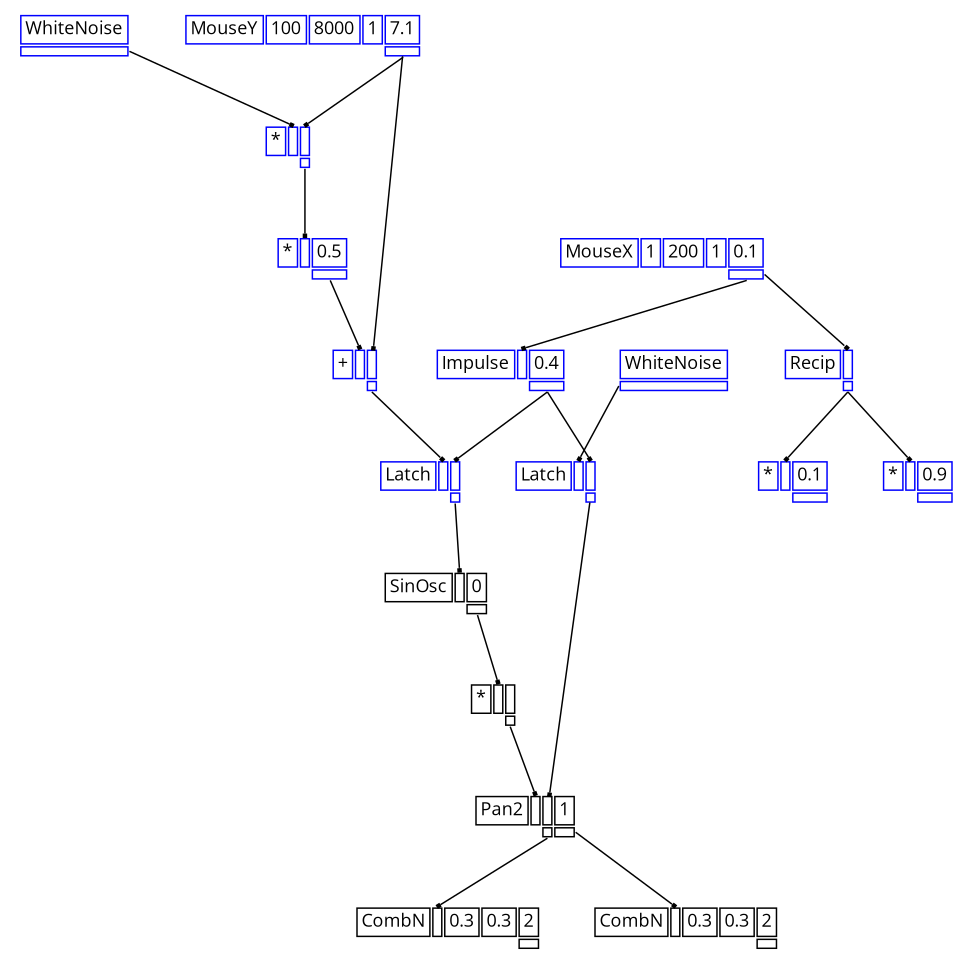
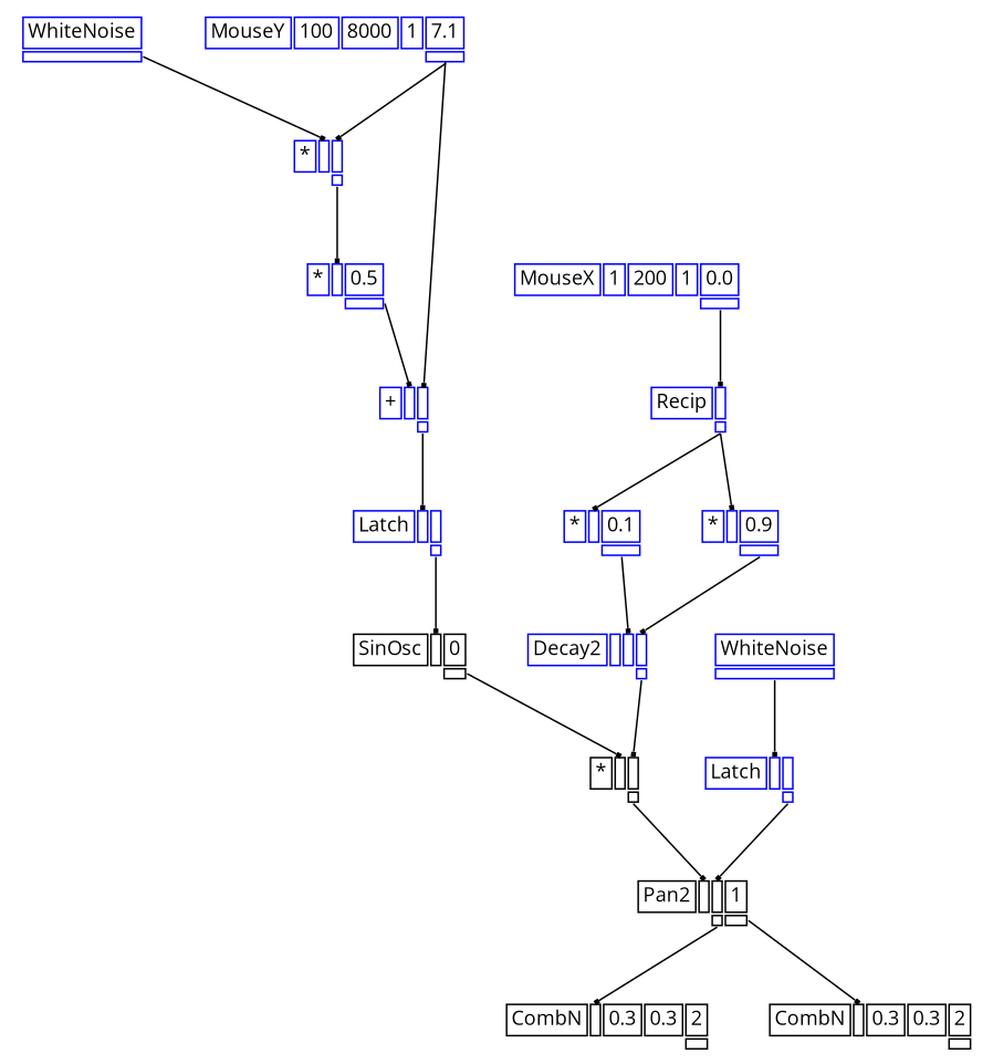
  digraph {
    fontname="Open Sans"
    splines=false
    node [color=blue fontname="Open Sans" fontsize=12 shape=plaintext]
    edge [arrowhead=box arrowsize=0.25 fontname="Open Sans" headport=i_0 tailport=o_0]
    n1 [label=<<TABLE BORDER="0" CELLBORDER="1"><TR><TD>WhiteNoise</TD></TR><TR><TD PORT="o_0" ID="u_0:o_0"></TD></TR></TABLE>>]
    n2 [label=<<TABLE BORDER="0" CELLBORDER="1"><TR><TD>*</TD><TD PORT="i_0" ID="u_6:i_0"></TD><TD PORT="i_1" ID="u_6:i_1"></TD></TR><TR><TD BORDER="0"></TD><TD BORDER="0"></TD><TD PORT="o_0" ID="u_6:o_0"></TD></TR></TABLE>>]
    n3 [label=<<TABLE BORDER="0" CELLBORDER="1"><TR><TD>*</TD><TD PORT="i_0" ID="u_8:i_0"></TD><TD ID="u_8:K_1">0.5</TD></TR><TR><TD BORDER="0"></TD><TD BORDER="0"></TD><TD PORT="o_0" ID="u_8:o_0"></TD></TR></TABLE>>]
    n4 [label=<<TABLE BORDER="0" CELLBORDER="1"><TR><TD>MouseY</TD><TD ID="u_5:K_0">100</TD><TD ID="u_5:K_1">8000</TD><TD ID="u_5:K_2">1</TD><TD ID="u_5:K_3">7.1</TD></TR><TR><TD BORDER="0"></TD><TD BORDER="0"></TD><TD BORDER="0"></TD><TD BORDER="0"></TD><TD PORT="o_0" ID="u_5:o_0"></TD></TR></TABLE>>]
    n5 [label=<<TABLE BORDER="0" CELLBORDER="1"><TR><TD>+</TD><TD PORT="i_0" ID="u_9:i_0"></TD><TD PORT="i_1" ID="u_9:i_1"></TD></TR><TR><TD BORDER="0"></TD><TD BORDER="0"></TD><TD PORT="o_0" ID="u_9:o_0"></TD></TR></TABLE>>]
    n6 [label=<<TABLE BORDER="0" CELLBORDER="1"><TR><TD>Latch</TD><TD PORT="i_0" ID="u_14:i_0"></TD><TD PORT="i_1" ID="u_14:i_1"></TD></TR><TR><TD BORDER="0"></TD><TD BORDER="0"></TD><TD PORT="o_0" ID="u_14:o_0"></TD></TR></TABLE>>]
    n7 [color=black label=<<TABLE BORDER="0" CELLBORDER="1"><TR><TD>SinOsc</TD><TD PORT="i_0" ID="u_16:i_0"></TD><TD ID="u_16:K_1">0</TD></TR><TR><TD BORDER="0"></TD><TD BORDER="0"></TD><TD PORT="o_0" ID="u_16:o_0"></TD></TR></TABLE>>]
-   n8 [label=<<TABLE BORDER="0" CELLBORDER="1"><TR><TD>MouseX</TD><TD ID="u_11:K_0">1</TD><TD ID="u_11:K_1">200</TD><TD ID="u_11:K_2">1</TD><TD ID="u_11:K_3">0.1</TD></TR><TR><TD BORDER="0"></TD><TD BORDER="0"></TD><TD BORDER="0"></TD><TD BORDER="0"></TD><TD PORT="o_0" ID="u_11:o_0"></TD></TR></TABLE>>]
-   n9 [label=<<TABLE BORDER="0" CELLBORDER="1"><TR><TD>Impulse</TD><TD PORT="i_0" ID="u_13:i_0"></TD><TD ID="u_13:K_1">0.4</TD></TR><TR><TD BORDER="0"></TD><TD BORDER="0"></TD><TD PORT="o_0" ID="u_13:o_0"></TD></TR></TABLE>>]
+   n8 [label=<<TABLE BORDER="0" CELLBORDER="1"><TR><TD>MouseX</TD><TD ID="u_11:K_0">1</TD><TD ID="u_11:K_1">200</TD><TD ID="u_11:K_2">1</TD><TD ID="u_11:K_3">0.0</TD></TR><TR><TD BORDER="0"></TD><TD BORDER="0"></TD><TD BORDER="0"></TD><TD BORDER="0"></TD><TD PORT="o_0" ID="u_11:o_0"></TD></TR></TABLE>>]
    n10 [label=<<TABLE BORDER="0" CELLBORDER="1"><TR><TD>Recip</TD><TD PORT="i_0" ID="u_17:i_0"></TD></TR><TR><TD BORDER="0"></TD><TD PORT="o_0" ID="u_17:o_0"></TD></TR></TABLE>>]
    n11 [label=<<TABLE BORDER="0" CELLBORDER="1"><TR><TD>Latch</TD><TD PORT="i_0" ID="u_24:i_0"></TD><TD PORT="i_1" ID="u_24:i_1"></TD></TR><TR><TD BORDER="0"></TD><TD BORDER="0"></TD><TD PORT="o_0" ID="u_24:o_0"></TD></TR></TABLE>>]
    n12 [label=<<TABLE BORDER="0" CELLBORDER="1"><TR><TD>*</TD><TD PORT="i_0" ID="u_18:i_0"></TD><TD ID="u_18:K_1">0.1</TD></TR><TR><TD BORDER="0"></TD><TD BORDER="0"></TD><TD PORT="o_0" ID="u_18:o_0"></TD></TR></TABLE>>]
    n13 [label=<<TABLE BORDER="0" CELLBORDER="1"><TR><TD>*</TD><TD PORT="i_0" ID="u_20:i_0"></TD><TD ID="u_20:K_1">0.9</TD></TR><TR><TD BORDER="0"></TD><TD BORDER="0"></TD><TD PORT="o_0" ID="u_20:o_0"></TD></TR></TABLE>>]
+   n14 [label=<<TABLE BORDER="0" CELLBORDER="1"><TR><TD>Decay2</TD><TD PORT="i_0" ID="u_21:i_0"></TD><TD PORT="i_1" ID="u_21:i_1"></TD><TD PORT="i_2" ID="u_21:i_2"></TD></TR><TR><TD BORDER="0"></TD><TD BORDER="0"></TD><TD BORDER="0"></TD><TD PORT="o_0" ID="u_21:o_0"></TD></TR></TABLE>>]
    n15 [color=black label=<<TABLE BORDER="0" CELLBORDER="1"><TR><TD>*</TD><TD PORT="i_0" ID="u_22:i_0"></TD><TD PORT="i_1" ID="u_22:i_1"></TD></TR><TR><TD BORDER="0"></TD><TD BORDER="0"></TD><TD PORT="o_0" ID="u_22:o_0"></TD></TR></TABLE>>]
    n16 [color=black label=<<TABLE BORDER="0" CELLBORDER="1"><TR><TD>Pan2</TD><TD PORT="i_0" ID="u_25:i_0"></TD><TD PORT="i_1" ID="u_25:i_1"></TD><TD ID="u_25:K_2">1</TD></TR><TR><TD BORDER="0"></TD><TD BORDER="0"></TD><TD PORT="o_0" ID="u_25:o_0"></TD><TD PORT="o_1" ID="u_25:o_1"></TD></TR></TABLE>>]
    n17 [color=black label=<<TABLE BORDER="0" CELLBORDER="1"><TR><TD>CombN</TD><TD PORT="i_0" ID="u_29:i_0"></TD><TD ID="u_29:K_1">0.3</TD><TD ID="u_29:K_2">0.3</TD><TD ID="u_29:K_3">2</TD></TR><TR><TD BORDER="0"></TD><TD BORDER="0"></TD><TD BORDER="0"></TD><TD BORDER="0"></TD><TD PORT="o_0" ID="u_29:o_0"></TD></TR></TABLE>>]
    n18 [color=black label=<<TABLE BORDER="0" CELLBORDER="1"><TR><TD>CombN</TD><TD PORT="i_0" ID="u_31:i_0"></TD><TD ID="u_31:K_1">0.3</TD><TD ID="u_31:K_2">0.3</TD><TD ID="u_31:K_3">2</TD></TR><TR><TD BORDER="0"></TD><TD BORDER="0"></TD><TD BORDER="0"></TD><TD BORDER="0"></TD><TD PORT="o_0" ID="u_31:o_0"></TD></TR></TABLE>>]
    n19 [label=<<TABLE BORDER="0" CELLBORDER="1"><TR><TD>WhiteNoise</TD></TR><TR><TD PORT="o_0" ID="u_23:o_0"></TD></TR></TABLE>>]
    n1 -> n2
    n2 -> n3
    n3 -> n5
    n4 -> n2 [headport=i_1]
    n4 -> n5 [headport=i_1]
    n5 -> n6
    n6 -> n7
    n7 -> n15
-   n8 -> n9
    n8 -> n10
-   n9 -> n6 [headport=i_1]
-   n9 -> n11 [headport=i_1]
    n10 -> n12
    n10 -> n13
    n11 -> n16 [headport=i_1]
+   n12 -> n14 [headport=i_1]
+   n13 -> n14 [headport=i_2]
+   n14 -> n15 [headport=i_1]
    n15 -> n16
    n16 -> n17 [tailport=o_1]
    n16 -> n18
    n19 -> n11
  }
